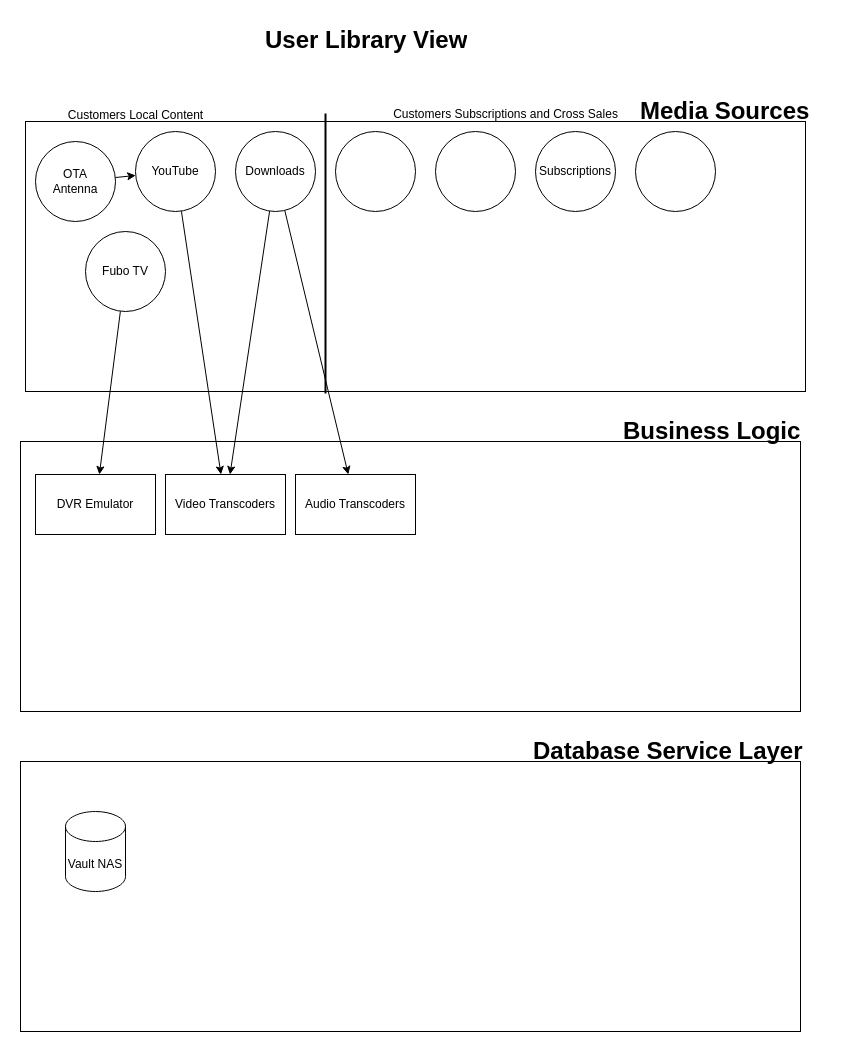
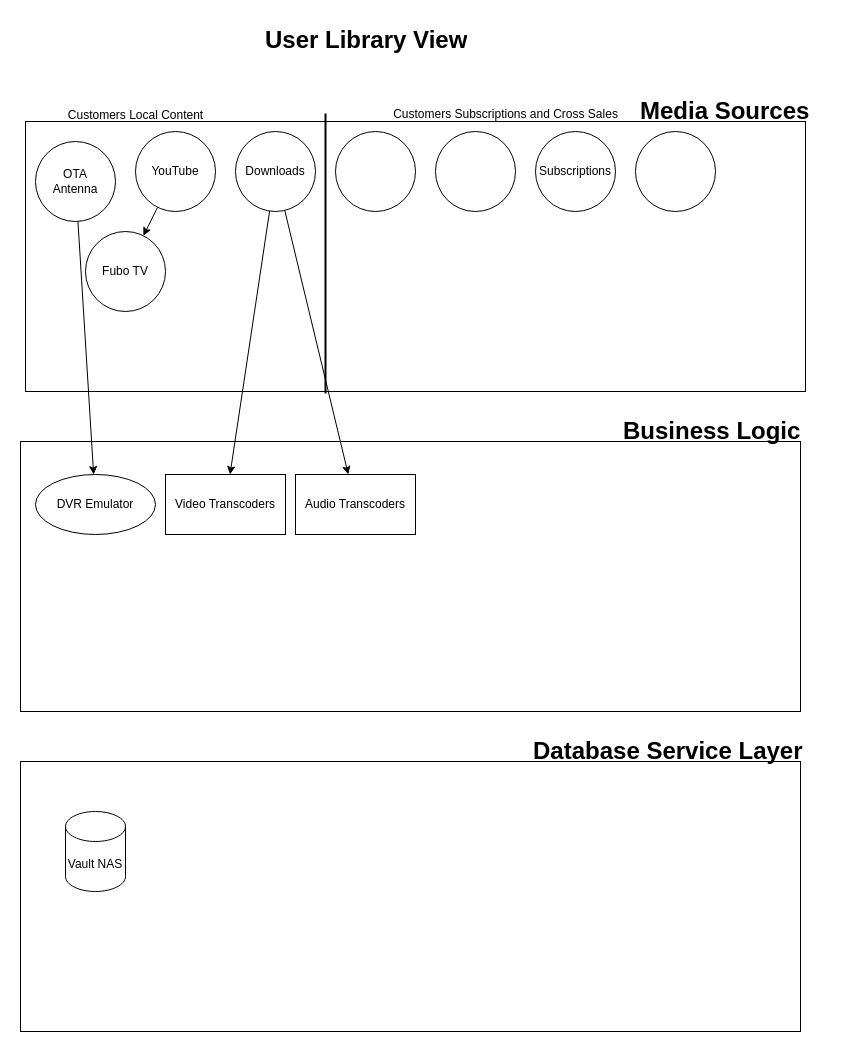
  <mxCell id="0" />
  <mxCell id="1" parent="0" />
  <mxCell id="2" value="" style="rounded=0;whiteSpace=wrap;html=1;" vertex="1" parent="1"><mxGeometry x="25" y="121" width="780" height="270" as="geometry" /></mxCell>
  <mxCell id="3" value="" style="rounded=0;whiteSpace=wrap;html=1;" vertex="1" parent="1"><mxGeometry x="20" y="441" width="780" height="270" as="geometry" /></mxCell>
  <mxCell id="4" value="" style="rounded=0;whiteSpace=wrap;html=1;" vertex="1" parent="1"><mxGeometry x="20" y="761" width="780" height="270" as="geometry" /></mxCell>
  <mxCell id="5" value="&lt;h1&gt;&lt;span style=&quot;background-color: initial;&quot;&gt;Media Sources&lt;/span&gt;&lt;br&gt;&lt;/h1&gt;" style="text;html=1;strokeColor=none;fillColor=none;spacing=5;spacingTop=-20;whiteSpace=wrap;overflow=hidden;rounded=0;rotation=0;" vertex="1" parent="1"><mxGeometry x="635" width="190" height="120" as="geometry" y="91" /></mxCell>
- <mxCell id="6" style="rounded=0;orthogonalLoop=1;jettySize=auto;html=1;" edge="1" parent="1" source="7" target="9"><mxGeometry relative="1" as="geometry" /></mxCell>
+ <mxCell id="6" style="rounded=0;orthogonalLoop=1;jettySize=auto;html=1;" edge="1" parent="1" source="7" target="21"><mxGeometry relative="1" as="geometry" /></mxCell>
  <mxCell id="7" value="OTA&lt;br style=&quot;border-color: var(--border-color);&quot;&gt;Antenna" style="ellipse;whiteSpace=wrap;html=1;aspect=fixed;" vertex="1" parent="1"><mxGeometry x="35" y="141" width="80" height="80" as="geometry" /></mxCell>
- <mxCell id="8" style="rounded=0;orthogonalLoop=1;jettySize=auto;html=1;" edge="1" parent="1" source="9" target="18"><mxGeometry relative="1" as="geometry" /></mxCell>
+ <mxCell id="8" style="rounded=0;orthogonalLoop=1;jettySize=auto;html=1;" edge="1" parent="1" source="9" target="23"><mxGeometry relative="1" as="geometry" /></mxCell>
  <mxCell id="9" value="YouTube" style="ellipse;whiteSpace=wrap;html=1;aspect=fixed;" vertex="1" parent="1"><mxGeometry x="135" y="131" width="80" height="80" as="geometry" /></mxCell>
  <mxCell id="10" style="rounded=0;orthogonalLoop=1;jettySize=auto;html=1;" edge="1" parent="1" source="12" target="18"><mxGeometry relative="1" as="geometry" /></mxCell>
  <mxCell id="11" style="rounded=0;orthogonalLoop=1;jettySize=auto;html=1;" edge="1" parent="1" source="12" target="19"><mxGeometry relative="1" as="geometry" /></mxCell>
  <mxCell id="12" value="Downloads" style="ellipse;whiteSpace=wrap;html=1;aspect=fixed;" vertex="1" parent="1"><mxGeometry x="235" y="131" width="80" height="80" as="geometry" /></mxCell>
  <mxCell id="13" value="" style="ellipse;whiteSpace=wrap;html=1;aspect=fixed;" vertex="1" parent="1"><mxGeometry x="335" y="131" width="80" height="80" as="geometry" /></mxCell>
  <mxCell id="14" value="" style="ellipse;whiteSpace=wrap;html=1;aspect=fixed;" vertex="1" parent="1"><mxGeometry x="435" y="131" width="80" height="80" as="geometry" /></mxCell>
  <mxCell id="15" value="Subscriptions" style="ellipse;whiteSpace=wrap;html=1;aspect=fixed;" vertex="1" parent="1"><mxGeometry x="535" y="131" width="80" height="80" as="geometry" /></mxCell>
  <mxCell id="16" value="" style="ellipse;whiteSpace=wrap;html=1;aspect=fixed;" vertex="1" parent="1"><mxGeometry x="635" y="131" width="80" height="80" as="geometry" /></mxCell>
  <mxCell id="17" value="&lt;h1&gt;&lt;span style=&quot;background-color: initial;&quot;&gt;Business Logic&lt;/span&gt;&lt;br&gt;&lt;/h1&gt;" style="text;html=1;strokeColor=none;fillColor=none;spacing=5;spacingTop=-20;whiteSpace=wrap;overflow=hidden;rounded=0;rotation=0;" vertex="1" parent="1"><mxGeometry x="618" y="411" width="190" height="120" as="geometry" /></mxCell>
  <mxCell id="18" value="Video Transcoders" style="rounded=0;whiteSpace=wrap;html=1;" vertex="1" parent="1"><mxGeometry x="165" y="474" width="120" height="60" as="geometry" /></mxCell>
  <mxCell id="19" value="Audio Transcoders" style="rounded=0;whiteSpace=wrap;html=1;" vertex="1" parent="1"><mxGeometry x="295" y="474" width="120" height="60" as="geometry" /></mxCell>
  <mxCell id="20" value="&lt;h1&gt;&lt;span style=&quot;background-color: initial;&quot;&gt;User Library View&lt;/span&gt;&lt;br&gt;&lt;/h1&gt;" style="text;html=1;strokeColor=none;fillColor=none;spacing=5;spacingTop=-20;whiteSpace=wrap;overflow=hidden;rounded=0;" vertex="1" parent="1"><mxGeometry x="260" y="20" width="305" height="120" as="geometry" /></mxCell>
- <mxCell id="21" value="DVR Emulator" style="rounded=0;whiteSpace=wrap;html=1;" vertex="1" parent="1"><mxGeometry x="35" y="474" width="120" height="60" as="geometry" /></mxCell>
- <mxCell id="22" style="rounded=0;orthogonalLoop=1;jettySize=auto;html=1;" edge="1" parent="1" source="23" target="21"><mxGeometry relative="1" as="geometry" /></mxCell>
+ <mxCell id="21" value="DVR Emulator" style="ellipse;whiteSpace=wrap;html=1;" vertex="1" parent="1"><mxGeometry x="35" y="474" width="120" height="60" as="geometry" /></mxCell>
  <mxCell id="23" value="Fubo TV" style="ellipse;whiteSpace=wrap;html=1;aspect=fixed;" vertex="1" parent="1"><mxGeometry x="85" y="231" width="80" height="80" as="geometry" /></mxCell>
  <mxCell id="24" value="&lt;h1&gt;Database Service Layer&lt;/h1&gt;" style="text;html=1;strokeColor=none;fillColor=none;spacing=5;spacingTop=-20;whiteSpace=wrap;overflow=hidden;rounded=0;" vertex="1" parent="1"><mxGeometry x="528" y="731" width="290" height="120" as="geometry" /></mxCell>
  <mxCell id="25" value="Vault NAS" style="shape=cylinder3;whiteSpace=wrap;html=1;boundedLbl=1;backgroundOutline=1;size=15;" vertex="1" parent="1"><mxGeometry x="65" y="811" width="60" height="80" as="geometry" /></mxCell>
  <mxCell id="26" value="" style="endArrow=none;html=1;rounded=0;strokeWidth=2;" edge="1" parent="1"><mxGeometry width="50" height="50" relative="1" as="geometry"><mxPoint x="325" y="393" as="sourcePoint" /><mxPoint x="325" y="113" as="targetPoint" /></mxGeometry></mxCell>
  <mxCell id="27" value="Customers Local Content" style="text;html=1;align=center;verticalAlign=middle;resizable=0;points=[];autosize=1;strokeColor=none;fillColor=none;" vertex="1" parent="1"><mxGeometry x="55" y="100" width="160" height="30" as="geometry" /></mxCell>
  <mxCell id="28" value="Customers Subscriptions and Cross Sales" style="text;html=1;align=center;verticalAlign=middle;resizable=0;points=[];autosize=1;strokeColor=none;fillColor=none;" vertex="1" parent="1"><mxGeometry x="380" y="99" width="250" height="30" as="geometry" /></mxCell>
